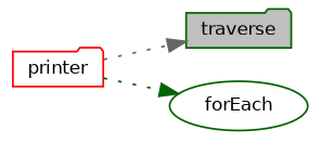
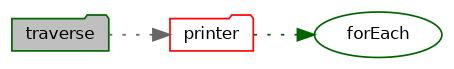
  digraph {
    rankdir=LR
    node [color=darkgreen fillcolor=white fontname=Helvetica fontsize=10 shape=folder style=filled]
    edge [fontname=Helvetica fontsize=10 labelfontname=Helvetica labelfontsize=10 style=dotted]
    n1 [fillcolor=grey75 fontcolor=black height=0.2 label=traverse width=0.4]
    n2 [color=red height=0.2 label=printer width=0.4]
    n3 [height=0.2 label=forEach shape=ellipse width=0.4]
-   n2 -> n1 [color=gray40]
+   n1 -> n2 [color=gray40]
    n2 -> n3 [color=darkgreen]
  }
